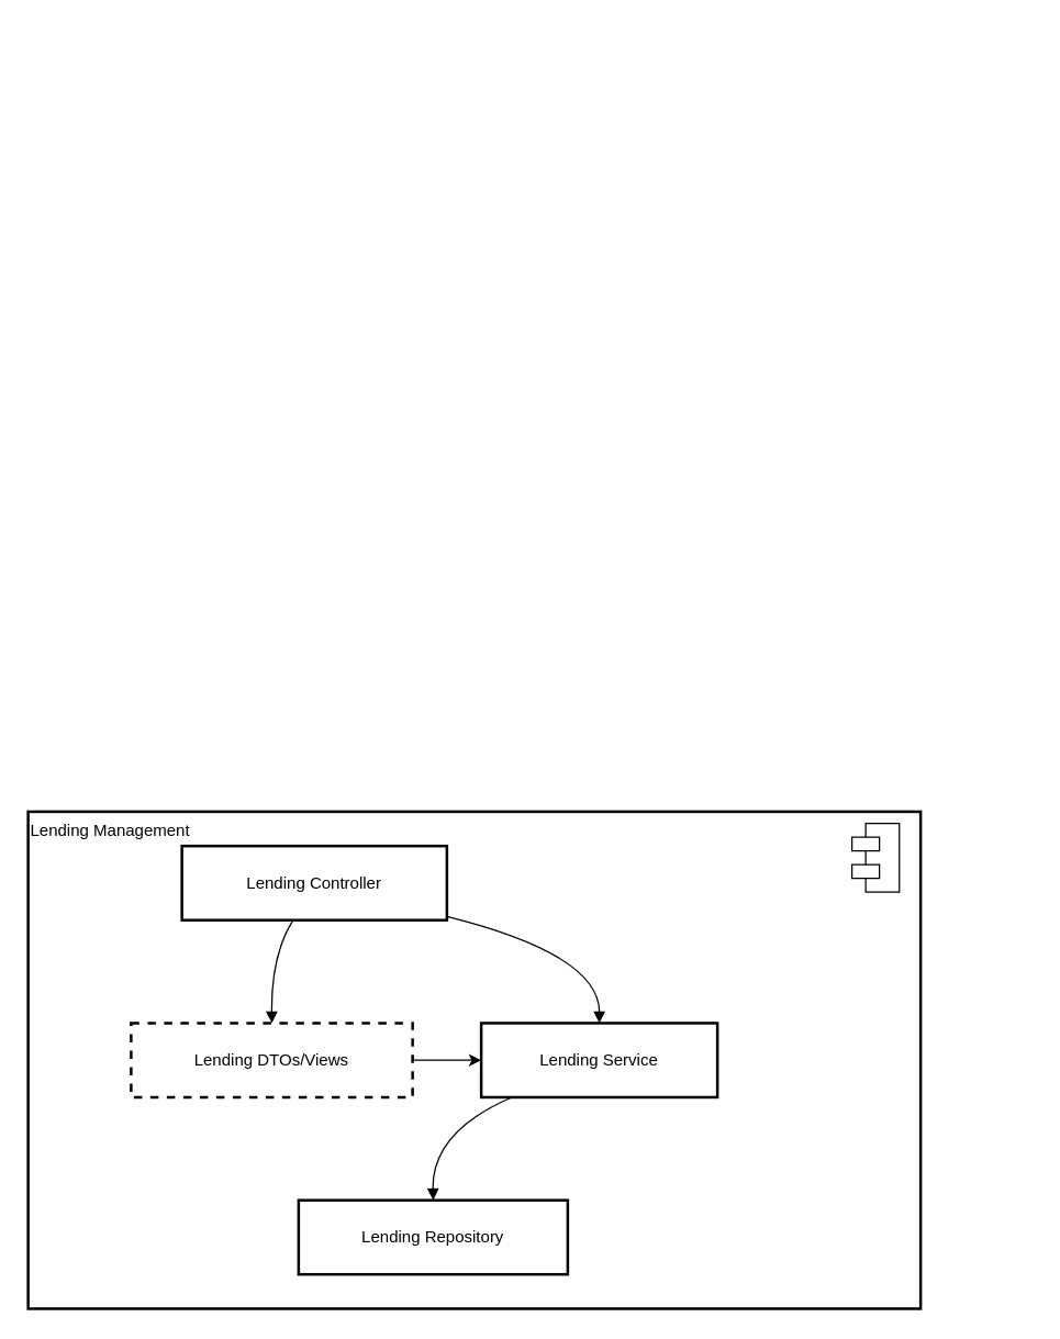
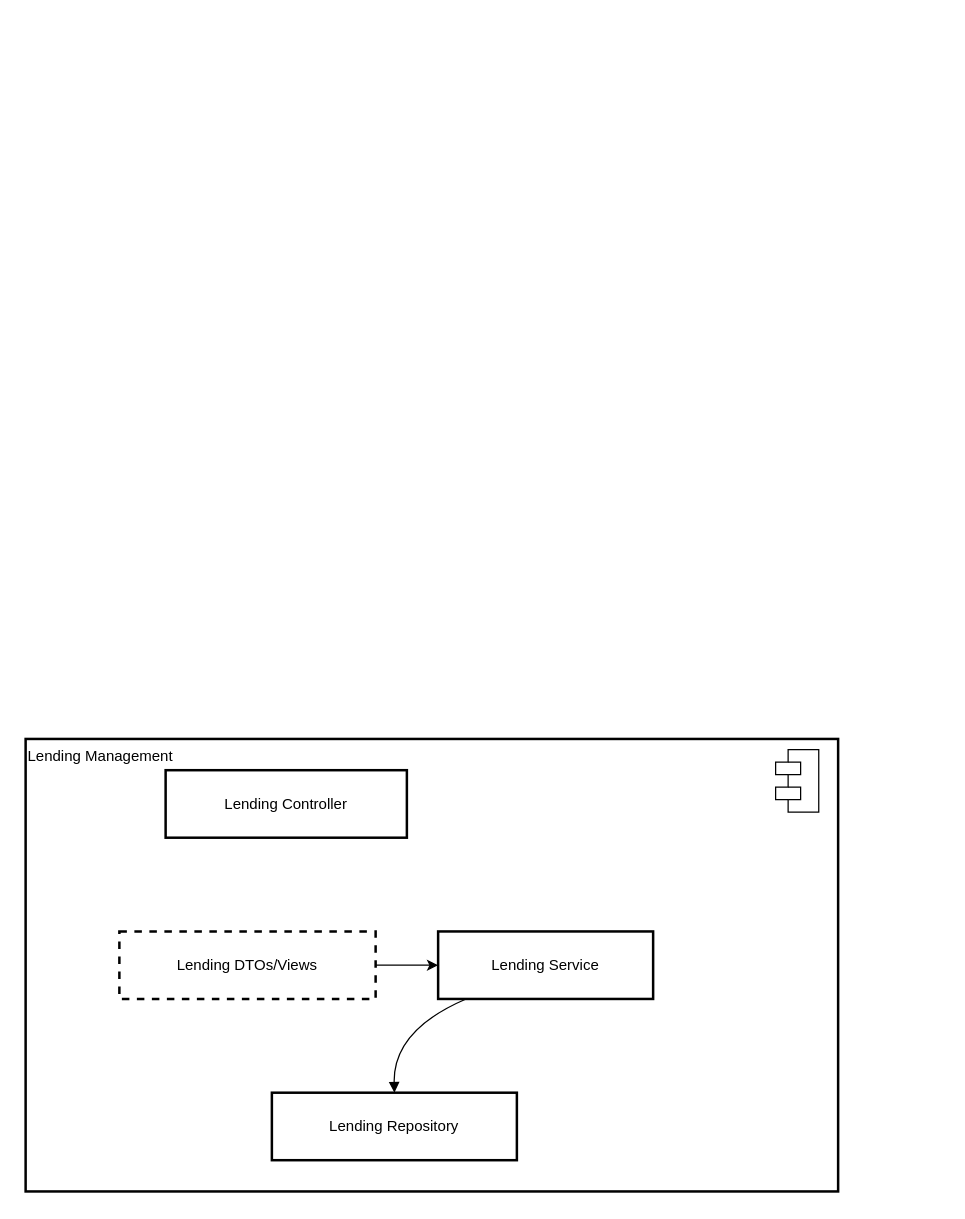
  <mxCell id="0" />
  <mxCell id="1" parent="0" />
  <mxCell id="2" value="" style="group" parent="1" vertex="1" connectable="0"><mxGeometry x="110" y="39" width="640" height="551.56" as="geometry" /></mxCell>
  <mxCell id="3" value="" style="group" parent="2" vertex="1" connectable="0"><mxGeometry y="-18.445" width="640" height="570.005" as="geometry" /></mxCell>
  <mxCell id="4" value="Lending Management" style="whiteSpace=wrap;strokeWidth=2;align=left;verticalAlign=top;" vertex="1" parent="1"><mxGeometry x="20" y="590.56" width="650" height="362" as="geometry" /></mxCell>
  <mxCell id="5" value="Lending Controller" style="whiteSpace=wrap;strokeWidth=2;" vertex="1" parent="1"><mxGeometry x="132" y="615.56" width="193" height="54" as="geometry" /></mxCell>
  <mxCell id="6" value="Lending Service" style="whiteSpace=wrap;strokeWidth=2;" vertex="1" parent="1"><mxGeometry x="350" y="744.56" width="172" height="54" as="geometry" /></mxCell>
  <mxCell id="7" value="Lending Repository" style="whiteSpace=wrap;strokeWidth=2;" vertex="1" parent="1"><mxGeometry x="217" y="873.56" width="196" height="54" as="geometry" /></mxCell>
  <mxCell id="8" value="" style="edgeStyle=orthogonalEdgeStyle;rounded=0;orthogonalLoop=1;jettySize=auto;html=1;" edge="1" parent="1" source="9" target="6"><mxGeometry relative="1" as="geometry" /></mxCell>
  <mxCell id="9" value="Lending DTOs/Views" style="whiteSpace=wrap;strokeWidth=2;dashed=1;" vertex="1" parent="1"><mxGeometry x="95" y="744.56" width="205" height="54" as="geometry" /></mxCell>
- <mxCell id="10" value="" style="curved=1;startArrow=none;endArrow=block;exitX=1;exitY=0.95;entryX=0.5;entryY=0;rounded=0;" edge="1" parent="1" source="5" target="6"><mxGeometry relative="1" as="geometry"><Array as="points"><mxPoint x="436" y="694.56" /></Array></mxGeometry></mxCell>
  <mxCell id="11" value="" style="curved=1;startArrow=none;endArrow=block;exitX=0.13;exitY=1;entryX=0.5;entryY=0;rounded=0;" edge="1" parent="1" source="6" target="7"><mxGeometry relative="1" as="geometry"><Array as="points"><mxPoint x="314" y="823.56" /></Array></mxGeometry></mxCell>
- <mxCell id="12" value="" style="curved=1;startArrow=none;endArrow=block;exitX=0.42;exitY=1;entryX=0.5;entryY=0;rounded=0;" edge="1" parent="1" source="5" target="9"><mxGeometry relative="1" as="geometry"><Array as="points"><mxPoint x="197" y="694.56" /></Array></mxGeometry></mxCell>
  <mxCell id="13" value="" style="shape=module;align=left;spacingLeft=20;align=center;verticalAlign=top;whiteSpace=wrap;html=1;movable=1;resizable=1;rotatable=1;deletable=1;editable=1;locked=0;connectable=1;" vertex="1" parent="1"><mxGeometry x="620" y="599" width="34.5" height="50" as="geometry" /></mxCell>
